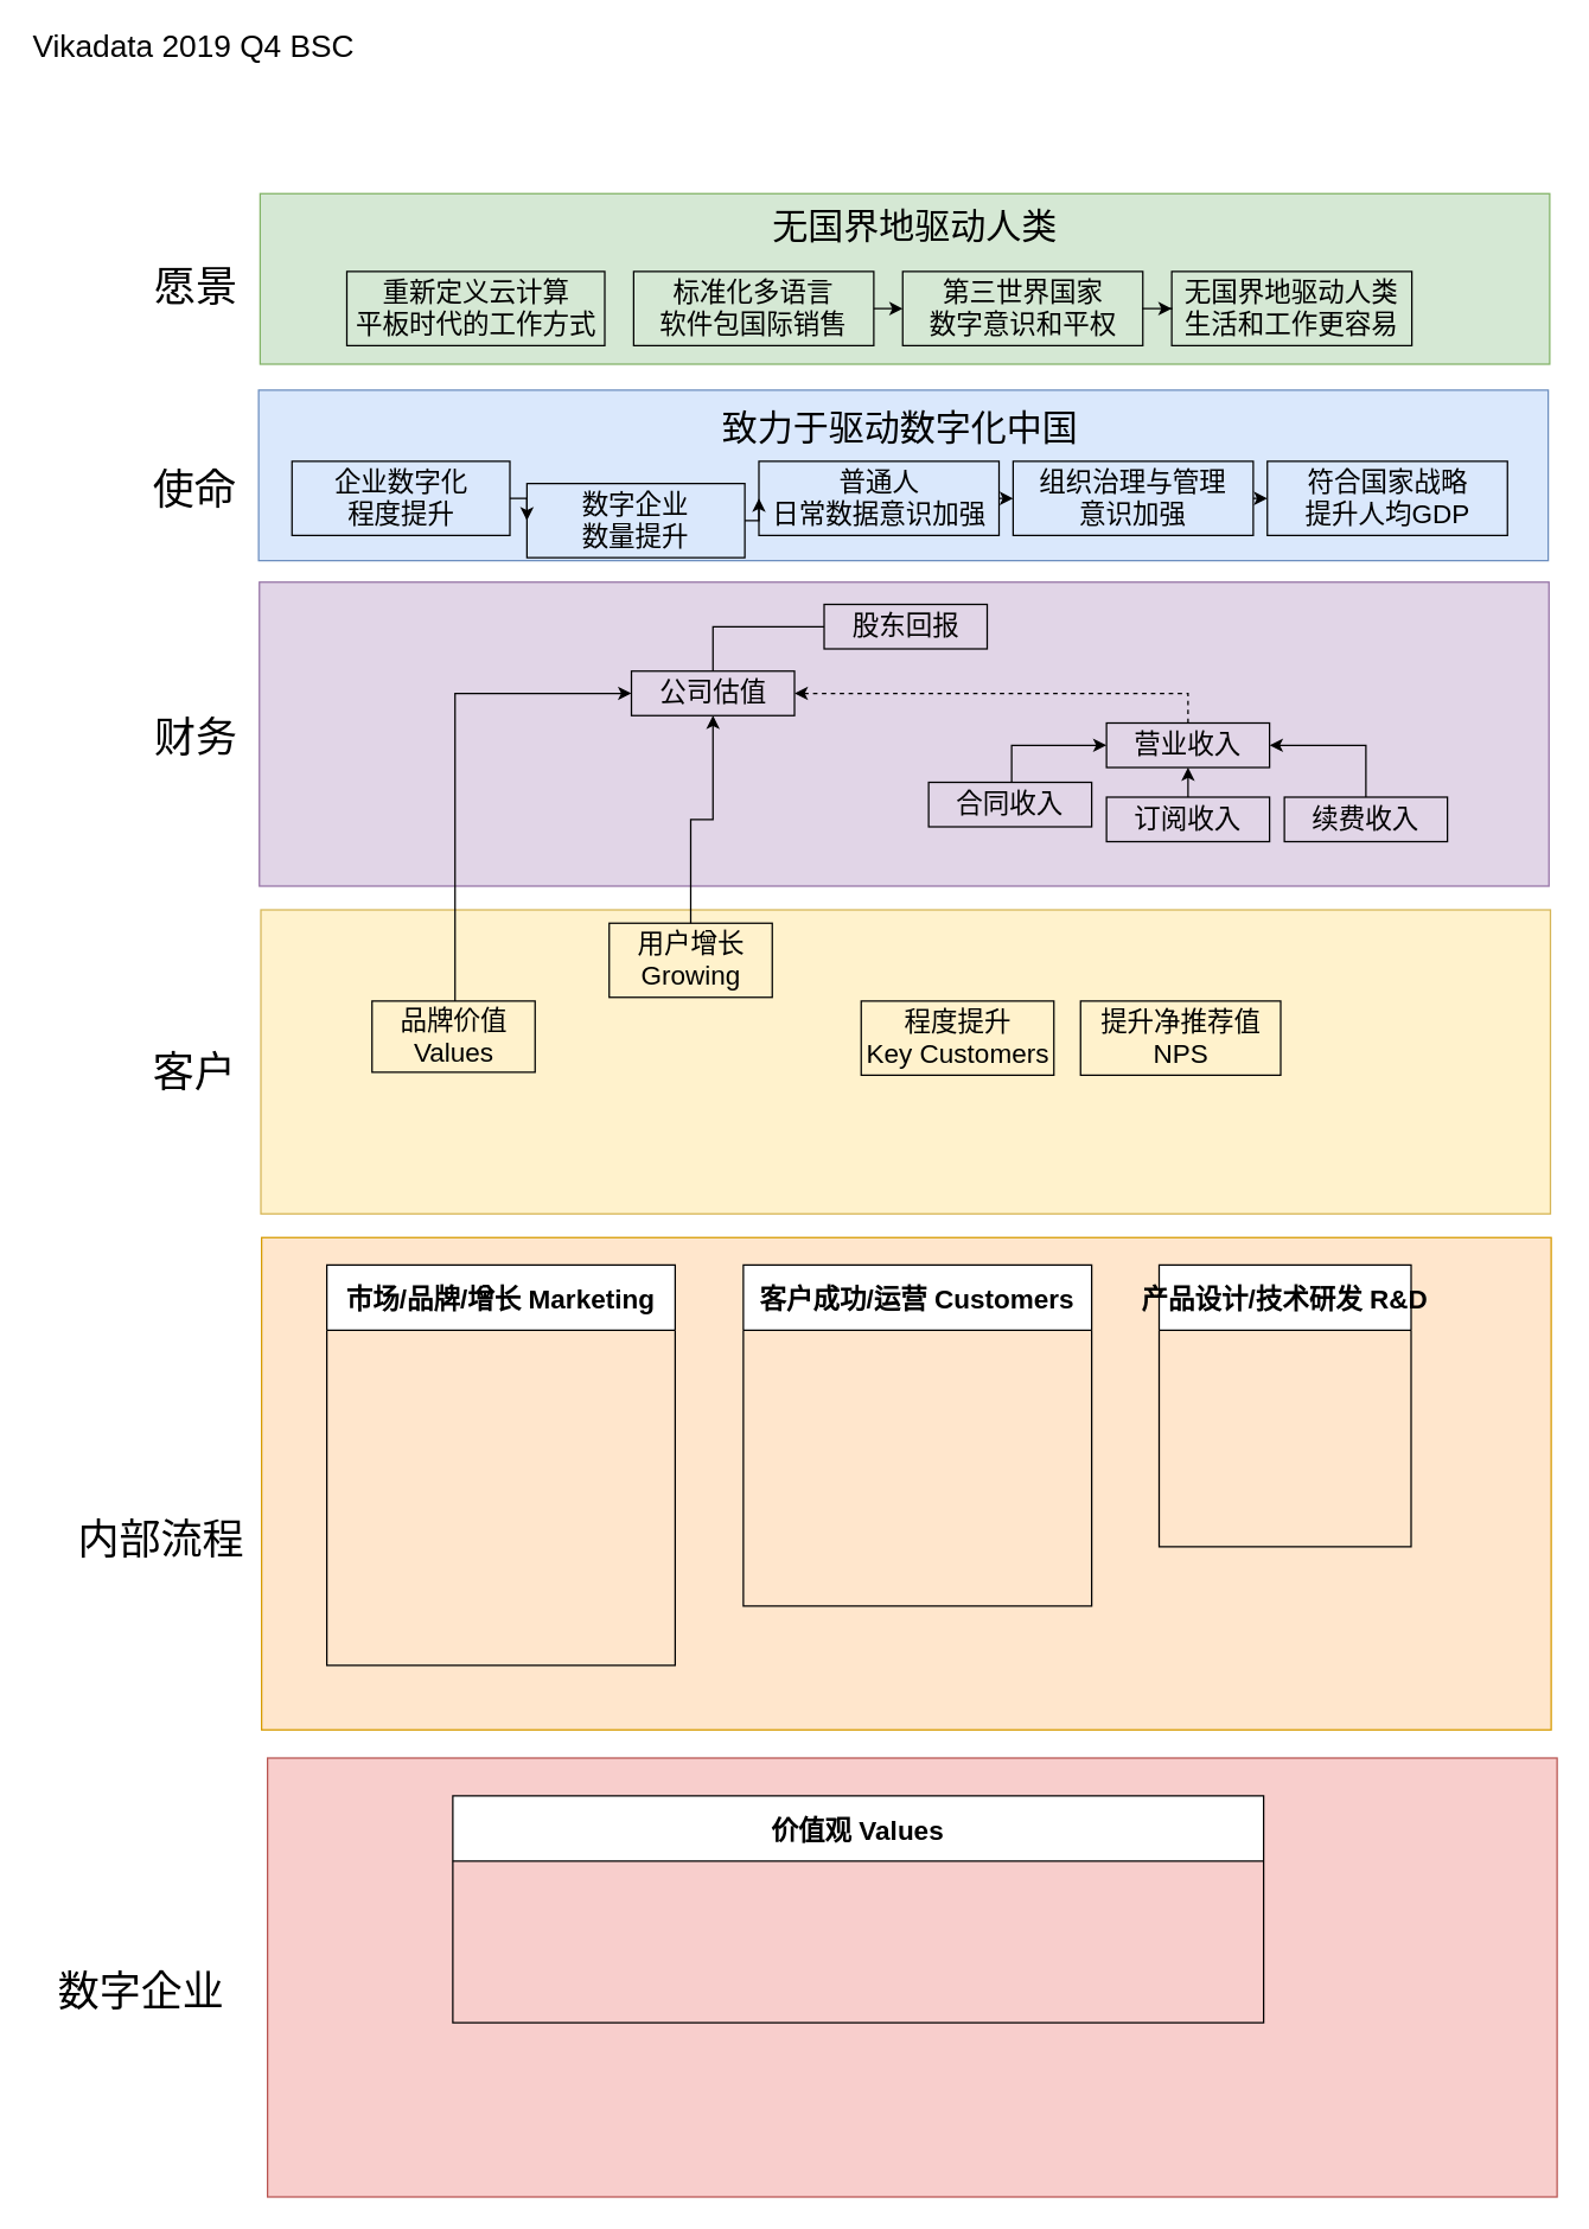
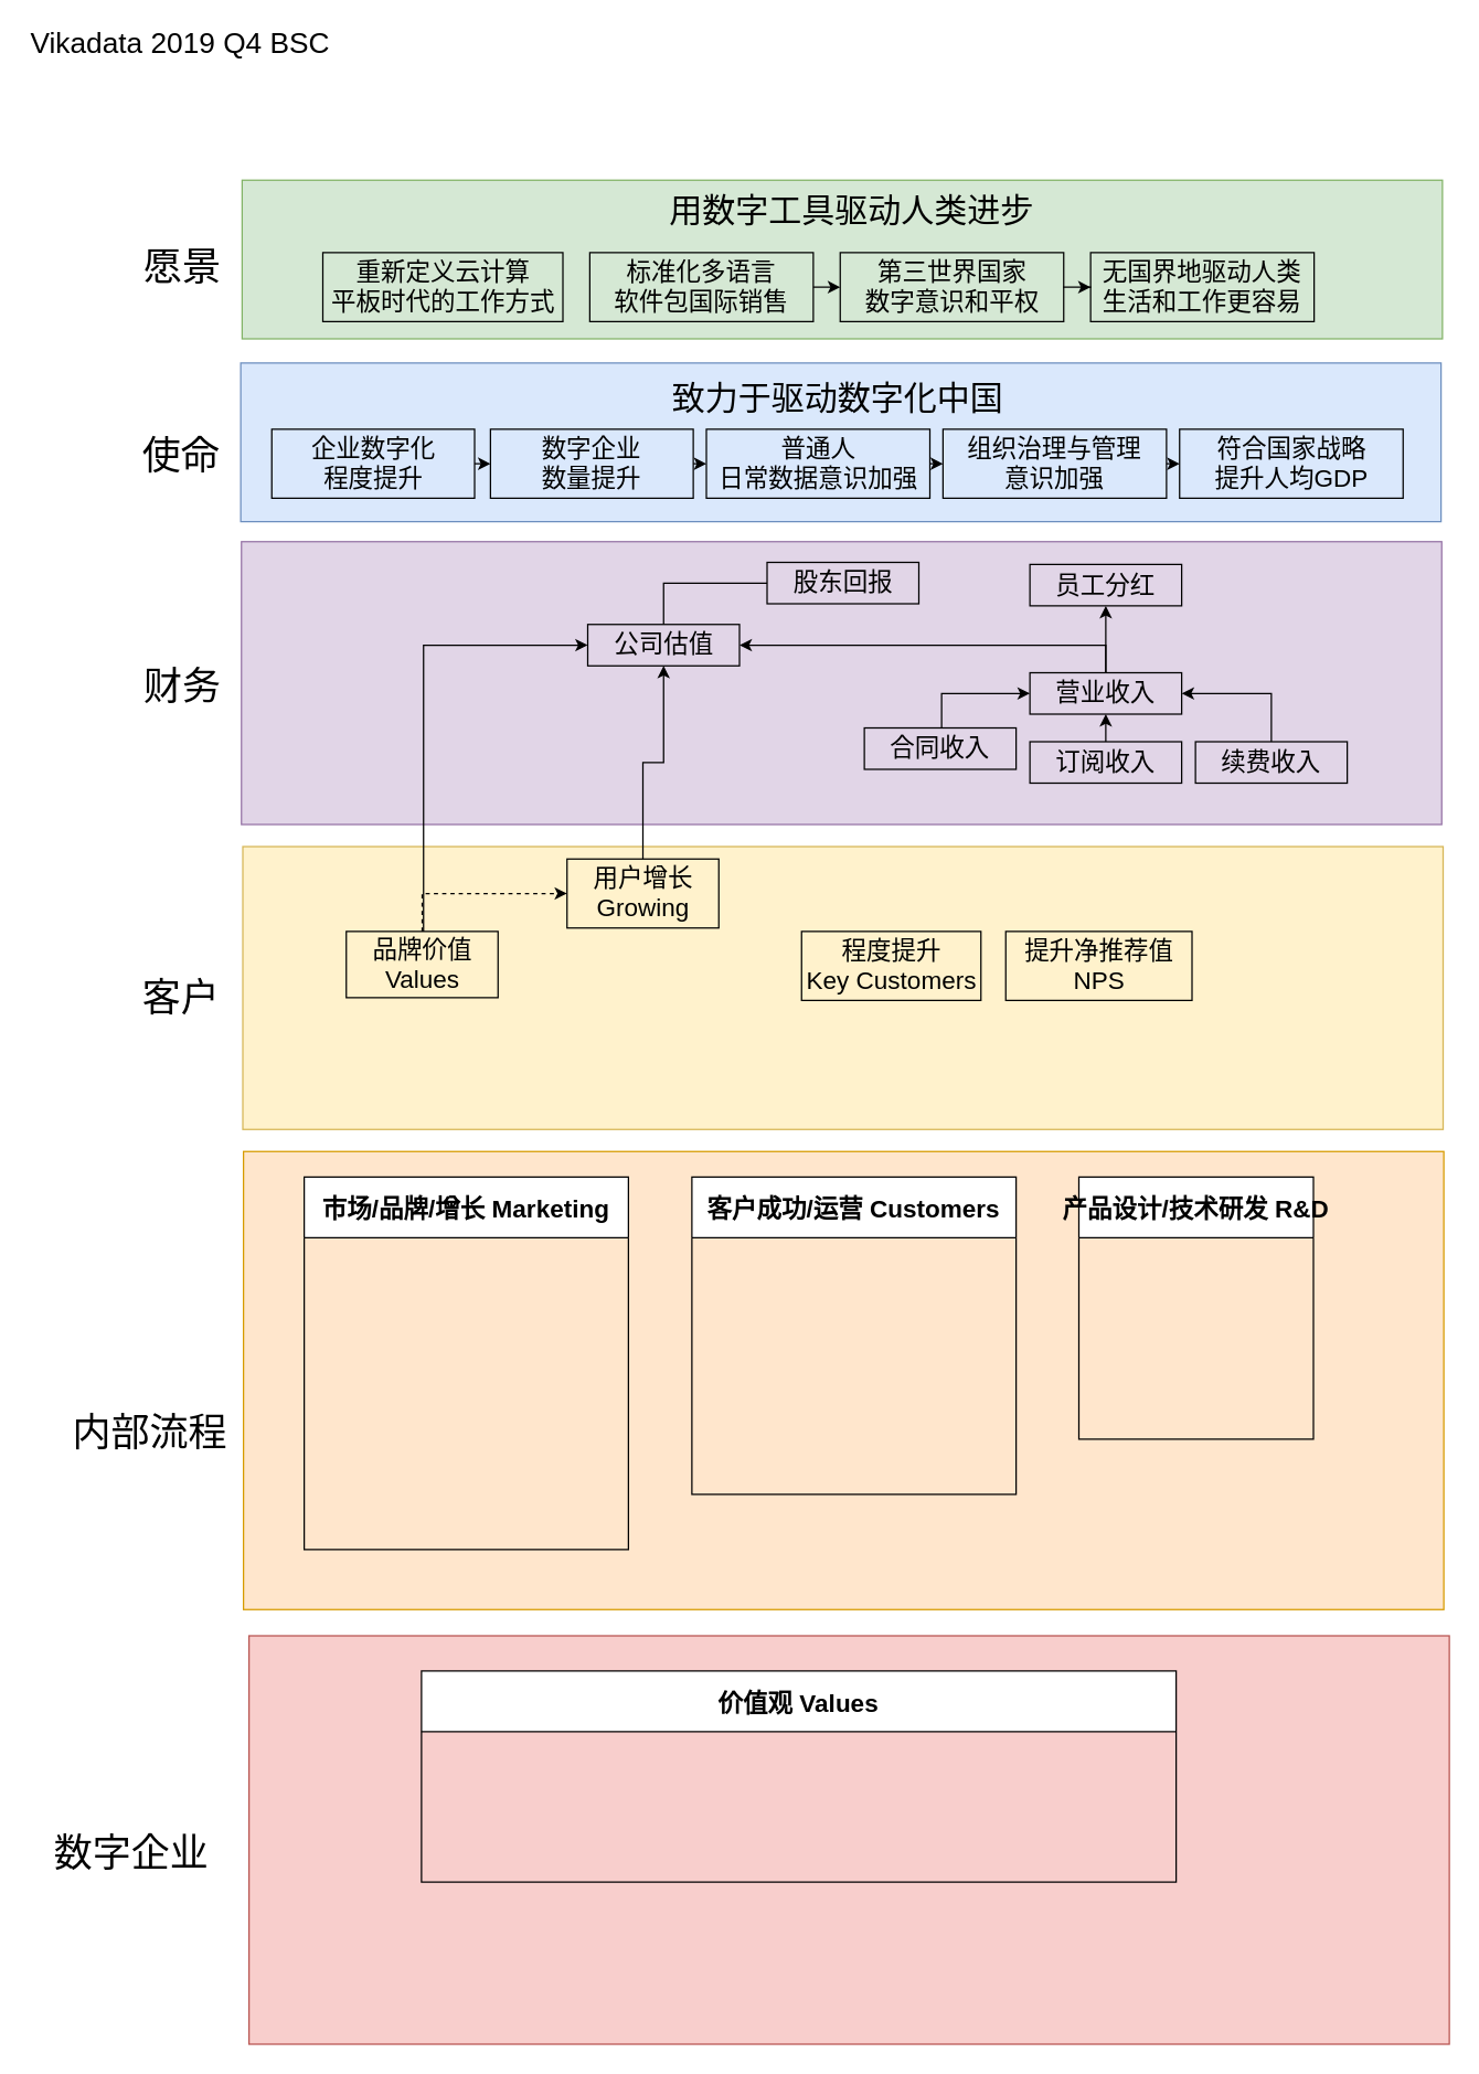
  <mxCell id="0" />
  <mxCell id="1" parent="0" />
  <mxCell id="2" value="" style="rounded=0;whiteSpace=wrap;html=1;fillColor=#d5e8d4;strokeColor=#82b366;" vertex="1" parent="1"><mxGeometry x="175" y="130" width="870" height="115" as="geometry" /></mxCell>
  <mxCell id="3" value="" style="rounded=0;whiteSpace=wrap;html=1;fillColor=#ffe6cc;strokeColor=#d79b00;" vertex="1" parent="1"><mxGeometry x="176" y="834" width="870" height="332" as="geometry" /></mxCell>
  <mxCell id="4" value="" style="rounded=0;whiteSpace=wrap;html=1;fillColor=#fff2cc;strokeColor=#d6b656;" vertex="1" parent="1"><mxGeometry x="175.5" y="613" width="870" height="205" as="geometry" /></mxCell>
  <mxCell id="5" value="" style="rounded=0;whiteSpace=wrap;html=1;fillColor=#e1d5e7;strokeColor=#9673a6;" vertex="1" parent="1"><mxGeometry x="174.5" y="392" width="870" height="205" as="geometry" /></mxCell>
  <mxCell id="6" value="愿景" style="text;html=1;strokeColor=none;fillColor=none;align=center;verticalAlign=middle;whiteSpace=wrap;rounded=0;fontSize=28;" vertex="1" parent="1"><mxGeometry x="97" y="182.5" width="70" height="20" as="geometry" /></mxCell>
  <mxCell id="7" value="Vikadata 2019 Q4 BSC" style="text;html=1;strokeColor=none;fillColor=none;align=left;verticalAlign=middle;whiteSpace=wrap;rounded=0;fontSize=21;" vertex="1" parent="1"><mxGeometry x="20" y="20" width="250" height="20" as="geometry" /></mxCell>
  <mxCell id="8" value="财务" style="text;html=1;strokeColor=none;fillColor=none;align=center;verticalAlign=middle;whiteSpace=wrap;rounded=0;fontSize=28;" vertex="1" parent="1"><mxGeometry x="98" y="487" width="68" height="20" as="geometry" /></mxCell>
  <mxCell id="9" style="edgeStyle=orthogonalEdgeStyle;rounded=0;orthogonalLoop=1;jettySize=auto;html=1;exitX=0.5;exitY=0;exitDx=0;exitDy=0;entryX=0.5;entryY=1;entryDx=0;entryDy=0;fontSize=28;" edge="1" parent="1" source="10" target="21"><mxGeometry relative="1" as="geometry" /></mxCell>
  <mxCell id="10" value="订阅收入" style="text;html=1;align=center;verticalAlign=middle;whiteSpace=wrap;rounded=0;fontSize=18;strokeColor=#000000;" vertex="1" parent="1"><mxGeometry x="746" y="537" width="110" height="30" as="geometry" /></mxCell>
  <mxCell id="11" style="edgeStyle=orthogonalEdgeStyle;rounded=0;orthogonalLoop=1;jettySize=auto;html=1;exitX=0.5;exitY=0;exitDx=0;exitDy=0;entryX=0.5;entryY=1;entryDx=0;entryDy=0;fontSize=28;" edge="1" parent="1" source="12" target="18"><mxGeometry relative="1" as="geometry" /></mxCell>
  <mxCell id="12" value="用户增长&lt;br&gt;Growing" style="text;html=1;align=center;verticalAlign=middle;whiteSpace=wrap;rounded=0;fontSize=18;strokeColor=#000000;" vertex="1" parent="1"><mxGeometry x="410.5" y="622" width="110" height="50" as="geometry" /></mxCell>
  <mxCell id="13" style="edgeStyle=orthogonalEdgeStyle;rounded=0;orthogonalLoop=1;jettySize=auto;html=1;entryX=0;entryY=0.5;entryDx=0;entryDy=0;fontSize=28;" edge="1" parent="1" source="14" target="21"><mxGeometry relative="1" as="geometry"><Array as="points"><mxPoint x="682" y="502" /></Array></mxGeometry></mxCell>
  <mxCell id="14" value="合同收入" style="text;html=1;align=center;verticalAlign=middle;whiteSpace=wrap;rounded=0;fontSize=18;strokeColor=#000000;" vertex="1" parent="1"><mxGeometry x="626" y="527" width="110" height="30" as="geometry" /></mxCell>
  <mxCell id="15" style="edgeStyle=orthogonalEdgeStyle;rounded=0;orthogonalLoop=1;jettySize=auto;html=1;exitX=0.5;exitY=0;exitDx=0;exitDy=0;entryX=1;entryY=0.5;entryDx=0;entryDy=0;fontSize=28;" edge="1" parent="1" source="16" target="21"><mxGeometry relative="1" as="geometry" /></mxCell>
  <mxCell id="16" value="续费收入" style="text;html=1;align=center;verticalAlign=middle;whiteSpace=wrap;rounded=0;fontSize=18;strokeColor=#000000;" vertex="1" parent="1"><mxGeometry x="866" y="537" width="110" height="30" as="geometry" /></mxCell>
  <mxCell id="17" style="edgeStyle=orthogonalEdgeStyle;rounded=0;orthogonalLoop=1;jettySize=auto;html=1;entryX=0;entryY=0.5;entryDx=0;entryDy=0;fontSize=28;endArrow=none;" edge="1" parent="1" source="18" target="22"><mxGeometry relative="1" as="geometry"><Array as="points"><mxPoint x="480.5" y="422" /></Array></mxGeometry></mxCell>
  <mxCell id="18" value="公司估值" style="text;html=1;align=center;verticalAlign=middle;whiteSpace=wrap;rounded=0;fontSize=18;strokeColor=#000000;" vertex="1" parent="1"><mxGeometry x="425.5" y="452" width="110" height="30" as="geometry" /></mxCell>
- <mxCell id="19" style="edgeStyle=orthogonalEdgeStyle;rounded=0;orthogonalLoop=1;jettySize=auto;html=1;entryX=1;entryY=0.5;entryDx=0;entryDy=0;fontSize=28;exitX=0.5;exitY=0;exitDx=0;exitDy=0;dashed=1;" edge="1" parent="1" source="21" target="18"><mxGeometry relative="1" as="geometry" /></mxCell>
+ <mxCell id="19" style="edgeStyle=orthogonalEdgeStyle;rounded=0;orthogonalLoop=1;jettySize=auto;html=1;entryX=1;entryY=0.5;entryDx=0;entryDy=0;fontSize=28;exitX=0.5;exitY=0;exitDx=0;exitDy=0;" edge="1" parent="1" source="21" target="18"><mxGeometry relative="1" as="geometry" /></mxCell>
+ <mxCell id="20" style="edgeStyle=orthogonalEdgeStyle;rounded=0;orthogonalLoop=1;jettySize=auto;html=1;entryX=0.5;entryY=1;entryDx=0;entryDy=0;fontSize=21;" edge="1" parent="1" source="21" target="54"><mxGeometry relative="1" as="geometry" /></mxCell>
  <mxCell id="21" value="营业收入" style="text;html=1;align=center;verticalAlign=middle;whiteSpace=wrap;rounded=0;fontSize=18;strokeColor=#000000;" vertex="1" parent="1"><mxGeometry x="746" y="487" width="110" height="30" as="geometry" /></mxCell>
  <mxCell id="22" value="股东回报" style="text;html=1;align=center;verticalAlign=middle;whiteSpace=wrap;rounded=0;fontSize=18;strokeColor=#000000;" vertex="1" parent="1"><mxGeometry x="555.5" y="407" width="110" height="30" as="geometry" /></mxCell>
  <mxCell id="23" value="客户" style="text;html=1;strokeColor=none;fillColor=none;align=center;verticalAlign=middle;whiteSpace=wrap;rounded=0;fontSize=28;" vertex="1" parent="1"><mxGeometry x="96" y="712.5" width="70" height="20" as="geometry" /></mxCell>
+ <mxCell id="24" style="edgeStyle=orthogonalEdgeStyle;rounded=0;orthogonalLoop=1;jettySize=auto;html=1;exitX=0.5;exitY=0;exitDx=0;exitDy=0;entryX=0;entryY=0.5;entryDx=0;entryDy=0;fontSize=28;dashed=1;" edge="1" parent="1" source="26" target="12"><mxGeometry relative="1" as="geometry" /></mxCell>
  <mxCell id="25" style="edgeStyle=orthogonalEdgeStyle;rounded=0;orthogonalLoop=1;jettySize=auto;html=1;entryX=0;entryY=0.5;entryDx=0;entryDy=0;fontSize=28;" edge="1" parent="1" source="26" target="18"><mxGeometry relative="1" as="geometry"><Array as="points"><mxPoint x="306.5" y="467" /></Array></mxGeometry></mxCell>
  <mxCell id="26" value="品牌价值&lt;br&gt;Values" style="text;html=1;align=center;verticalAlign=middle;whiteSpace=wrap;rounded=0;fontSize=18;strokeColor=#000000;" vertex="1" parent="1"><mxGeometry x="250.5" y="674.5" width="110" height="48" as="geometry" /></mxCell>
  <mxCell id="27" value="提升净推荐值&lt;br&gt;NPS" style="text;html=1;align=center;verticalAlign=middle;whiteSpace=wrap;rounded=0;fontSize=18;strokeColor=#000000;" vertex="1" parent="1"><mxGeometry x="728.5" y="674.5" width="135" height="50" as="geometry" /></mxCell>
  <mxCell id="28" value="程度提升&lt;br&gt;Key Customers" style="text;html=1;align=center;verticalAlign=middle;whiteSpace=wrap;rounded=0;fontSize=18;strokeColor=#000000;" vertex="1" parent="1"><mxGeometry x="580.5" y="674.5" width="130" height="50" as="geometry" /></mxCell>
- <mxCell id="29" value="无国界地驱动人类" style="text;html=1;strokeColor=none;fillColor=none;align=center;verticalAlign=middle;whiteSpace=wrap;rounded=0;fontSize=24;" vertex="1" parent="1"><mxGeometry x="451.5" y="142.5" width="330" height="20" as="geometry" /></mxCell>
+ <mxCell id="29" value="用数字工具驱动人类进步" style="text;html=1;strokeColor=none;fillColor=none;align=center;verticalAlign=middle;whiteSpace=wrap;rounded=0;fontSize=24;" vertex="1" parent="1"><mxGeometry x="451.5" y="142.5" width="330" height="20" as="geometry" /></mxCell>
  <mxCell id="30" value="使命" style="text;html=1;strokeColor=none;fillColor=none;align=center;verticalAlign=middle;whiteSpace=wrap;rounded=0;fontSize=28;" vertex="1" parent="1"><mxGeometry x="96" y="320" width="70" height="20" as="geometry" /></mxCell>
  <mxCell id="31" value="内部流程" style="text;html=1;strokeColor=none;fillColor=none;align=center;verticalAlign=middle;whiteSpace=wrap;rounded=0;fontSize=28;" vertex="1" parent="1"><mxGeometry x="51" y="1028" width="115" height="20" as="geometry" /></mxCell>
  <mxCell id="32" value="市场/品牌/增长 Marketing" style="swimlane;strokeColor=#000000;fontSize=18;align=center;startSize=44;" vertex="1" parent="1"><mxGeometry x="220" y="852.5" width="235" height="270" as="geometry" /></mxCell>
  <mxCell id="33" value="客户成功/运营 Customers" style="swimlane;strokeColor=#000000;fontSize=18;align=center;startSize=44;" vertex="1" parent="1"><mxGeometry x="501" y="852.5" width="235" height="230" as="geometry" /></mxCell>
  <mxCell id="34" value="产品设计/技术研发 R&amp;D" style="swimlane;strokeColor=#000000;fontSize=18;align=center;startSize=44;" vertex="1" parent="1"><mxGeometry x="781.5" y="852.5" width="170" height="190" as="geometry" /></mxCell>
  <mxCell id="35" value="数字企业" style="text;html=1;strokeColor=none;fillColor=none;align=center;verticalAlign=middle;whiteSpace=wrap;rounded=0;fontSize=28;" vertex="1" parent="1"><mxGeometry x="20" y="1333" width="150" height="20" as="geometry" /></mxCell>
  <mxCell id="36" value="" style="rounded=0;whiteSpace=wrap;html=1;fillColor=#f8cecc;strokeColor=#b85450;" vertex="1" parent="1"><mxGeometry x="180" y="1185" width="870" height="296" as="geometry" /></mxCell>
  <mxCell id="37" value="" style="rounded=0;whiteSpace=wrap;html=1;fillColor=#dae8fc;strokeColor=#6c8ebf;" vertex="1" parent="1"><mxGeometry x="174" y="262.5" width="870" height="115" as="geometry" /></mxCell>
  <mxCell id="38" value="致力于驱动数字化中国" style="text;html=1;strokeColor=none;fillColor=none;align=center;verticalAlign=middle;whiteSpace=wrap;rounded=0;fontSize=24;" vertex="1" parent="1"><mxGeometry x="442" y="267.5" width="330" height="43" as="geometry" /></mxCell>
  <mxCell id="39" style="edgeStyle=orthogonalEdgeStyle;rounded=0;orthogonalLoop=1;jettySize=auto;html=1;exitX=1;exitY=0.5;exitDx=0;exitDy=0;entryX=0;entryY=0.5;entryDx=0;entryDy=0;fontSize=28;" edge="1" parent="1" source="40" target="42"><mxGeometry relative="1" as="geometry" /></mxCell>
  <mxCell id="40" value="企业数字化&lt;br&gt;程度提升" style="text;html=1;align=center;verticalAlign=middle;whiteSpace=wrap;rounded=0;fontSize=18;strokeColor=#000000;" vertex="1" parent="1"><mxGeometry x="196.5" y="310.5" width="147" height="50" as="geometry" /></mxCell>
  <mxCell id="41" style="edgeStyle=orthogonalEdgeStyle;rounded=0;orthogonalLoop=1;jettySize=auto;html=1;exitX=1;exitY=0.5;exitDx=0;exitDy=0;entryX=0;entryY=0.5;entryDx=0;entryDy=0;fontSize=28;" edge="1" parent="1" source="42" target="44"><mxGeometry relative="1" as="geometry" /></mxCell>
- <mxCell id="42" value="数字企业&lt;br&gt;数量提升" style="text;html=1;align=center;verticalAlign=middle;whiteSpace=wrap;rounded=0;fontSize=18;strokeColor=#000000;" vertex="1" parent="1"><mxGeometry x="355" y="325.5" width="147" height="50" as="geometry" /></mxCell>
+ <mxCell id="42" value="数字企业&lt;br&gt;数量提升" style="text;html=1;align=center;verticalAlign=middle;whiteSpace=wrap;rounded=0;fontSize=18;strokeColor=#000000;" vertex="1" parent="1"><mxGeometry x="355" y="310.5" width="147" height="50" as="geometry" /></mxCell>
  <mxCell id="43" style="edgeStyle=orthogonalEdgeStyle;rounded=0;orthogonalLoop=1;jettySize=auto;html=1;exitX=1;exitY=0.5;exitDx=0;exitDy=0;entryX=0;entryY=0.5;entryDx=0;entryDy=0;fontSize=28;" edge="1" parent="1" source="44" target="46"><mxGeometry relative="1" as="geometry" /></mxCell>
  <mxCell id="44" value="普通人&lt;br&gt;日常数据意识加强" style="text;html=1;align=center;verticalAlign=middle;whiteSpace=wrap;rounded=0;fontSize=18;strokeColor=#000000;" vertex="1" parent="1"><mxGeometry x="511.5" y="310.5" width="162" height="50" as="geometry" /></mxCell>
  <mxCell id="45" style="edgeStyle=orthogonalEdgeStyle;rounded=0;orthogonalLoop=1;jettySize=auto;html=1;exitX=1;exitY=0.5;exitDx=0;exitDy=0;entryX=0;entryY=0.5;entryDx=0;entryDy=0;fontSize=28;dashed=1;" edge="1" parent="1" source="46" target="47"><mxGeometry relative="1" as="geometry" /></mxCell>
  <mxCell id="46" value="组织治理与管理&lt;br&gt;意识加强" style="text;html=1;align=center;verticalAlign=middle;whiteSpace=wrap;rounded=0;fontSize=18;strokeColor=#000000;" vertex="1" parent="1"><mxGeometry x="683" y="310.5" width="162" height="50" as="geometry" /></mxCell>
  <mxCell id="47" value="符合国家战略&lt;br&gt;提升人均GDP" style="text;html=1;align=center;verticalAlign=middle;whiteSpace=wrap;rounded=0;fontSize=18;strokeColor=#000000;" vertex="1" parent="1"><mxGeometry x="854.5" y="310.5" width="162" height="50" as="geometry" /></mxCell>
  <mxCell id="48" style="edgeStyle=orthogonalEdgeStyle;rounded=0;orthogonalLoop=1;jettySize=auto;html=1;exitX=1;exitY=0.5;exitDx=0;exitDy=0;entryX=0;entryY=0.5;entryDx=0;entryDy=0;fontSize=28;" edge="1" parent="1" source="49" target="52"><mxGeometry relative="1" as="geometry" /></mxCell>
  <mxCell id="49" value="标准化多语言&lt;br&gt;软件包国际销售" style="text;html=1;align=center;verticalAlign=middle;whiteSpace=wrap;rounded=0;fontSize=18;strokeColor=#000000;" vertex="1" parent="1"><mxGeometry x="427" y="182.5" width="162" height="50" as="geometry" /></mxCell>
  <mxCell id="50" value="重新定义云计算&lt;br&gt;平板时代的工作方式" style="text;html=1;align=center;verticalAlign=middle;whiteSpace=wrap;rounded=0;fontSize=18;strokeColor=#000000;" vertex="1" parent="1"><mxGeometry x="233.5" y="182.5" width="174" height="50" as="geometry" /></mxCell>
  <mxCell id="51" style="edgeStyle=orthogonalEdgeStyle;rounded=0;orthogonalLoop=1;jettySize=auto;html=1;exitX=1;exitY=0.5;exitDx=0;exitDy=0;fontSize=28;" edge="1" parent="1" source="52" target="53"><mxGeometry relative="1" as="geometry"><mxPoint x="789.714" y="207.571" as="targetPoint" /></mxGeometry></mxCell>
  <mxCell id="52" value="第三世界国家&lt;br&gt;数字意识和平权" style="text;html=1;align=center;verticalAlign=middle;whiteSpace=wrap;rounded=0;fontSize=18;strokeColor=#000000;" vertex="1" parent="1"><mxGeometry x="608.5" y="182.5" width="162" height="50" as="geometry" /></mxCell>
  <mxCell id="53" value="无国界地驱动人类&lt;br&gt;生活和工作更容易" style="text;html=1;align=center;verticalAlign=middle;whiteSpace=wrap;rounded=0;fontSize=18;strokeColor=#000000;" vertex="1" parent="1"><mxGeometry x="790" y="182.5" width="162" height="50" as="geometry" /></mxCell>
+ <mxCell id="54" value="员工分红" style="text;html=1;align=center;verticalAlign=middle;whiteSpace=wrap;rounded=0;fontSize=18;strokeColor=#000000;" vertex="1" parent="1"><mxGeometry x="746" y="408.5" width="110" height="30" as="geometry" /></mxCell>
  <mxCell id="55" value="价值观 Values" style="swimlane;strokeColor=#000000;fontSize=18;align=center;startSize=44;" vertex="1" parent="1"><mxGeometry x="305" y="1210.5" width="547" height="153" as="geometry" /></mxCell>
